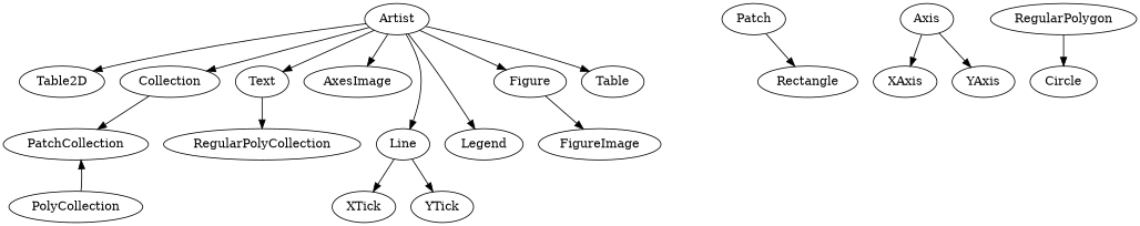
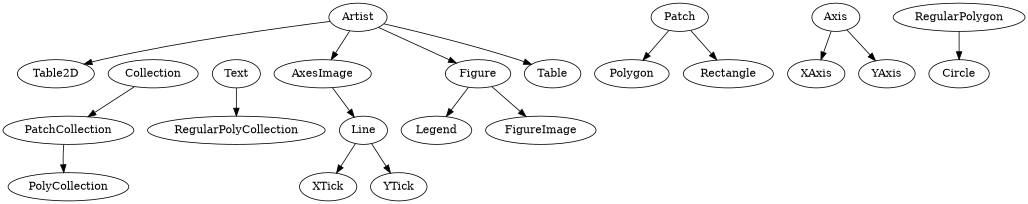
  digraph {
    n1 [label=Table2D]
    Artist
    Collection
    Text
    AxesImage
    Figure
    n7 [label=Line]
    Legend
    Table
    Patch
+   Polygon
    Rectangle
    PatchCollection
    RegularPolyCollection
    FigureImage
    Axis
    XAxis
    YAxis
    XTick
    YTick
    RegularPolygon
    Circle
    PolyCollection
    Artist -> n1
-   Artist -> Collection
-   Artist -> Text
    Artist -> AxesImage
    Artist -> Figure
-   Artist -> n7
-   Artist -> Legend
+   AxesImage -> n7
+   Figure -> Legend
    Artist -> Table
    Collection -> PatchCollection
    Text -> RegularPolyCollection
    Figure -> FigureImage
    n7 -> XTick
    n7 -> YTick
+   Patch -> Polygon
    Patch -> Rectangle
-   PolyCollection -> PatchCollection
+   PatchCollection -> PolyCollection
    Axis -> XAxis
    Axis -> YAxis
    RegularPolygon -> Circle
  }
